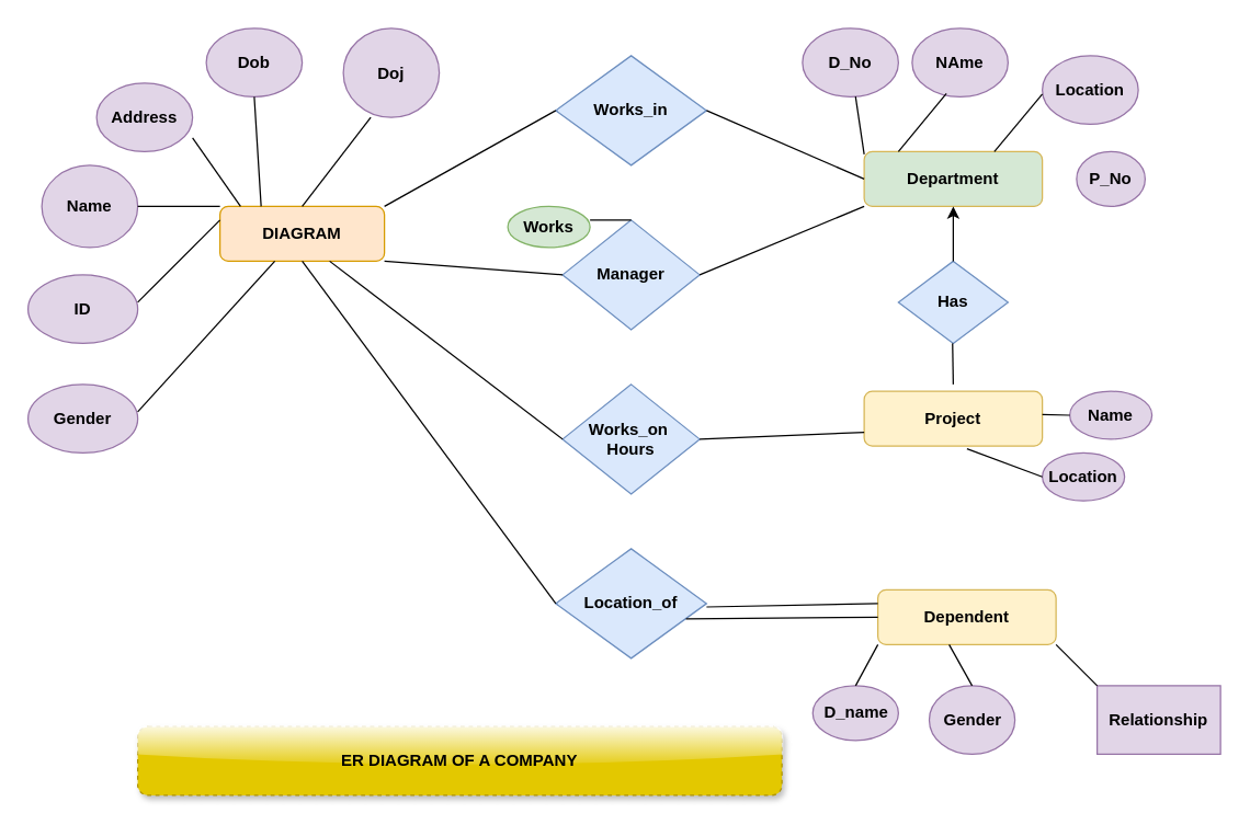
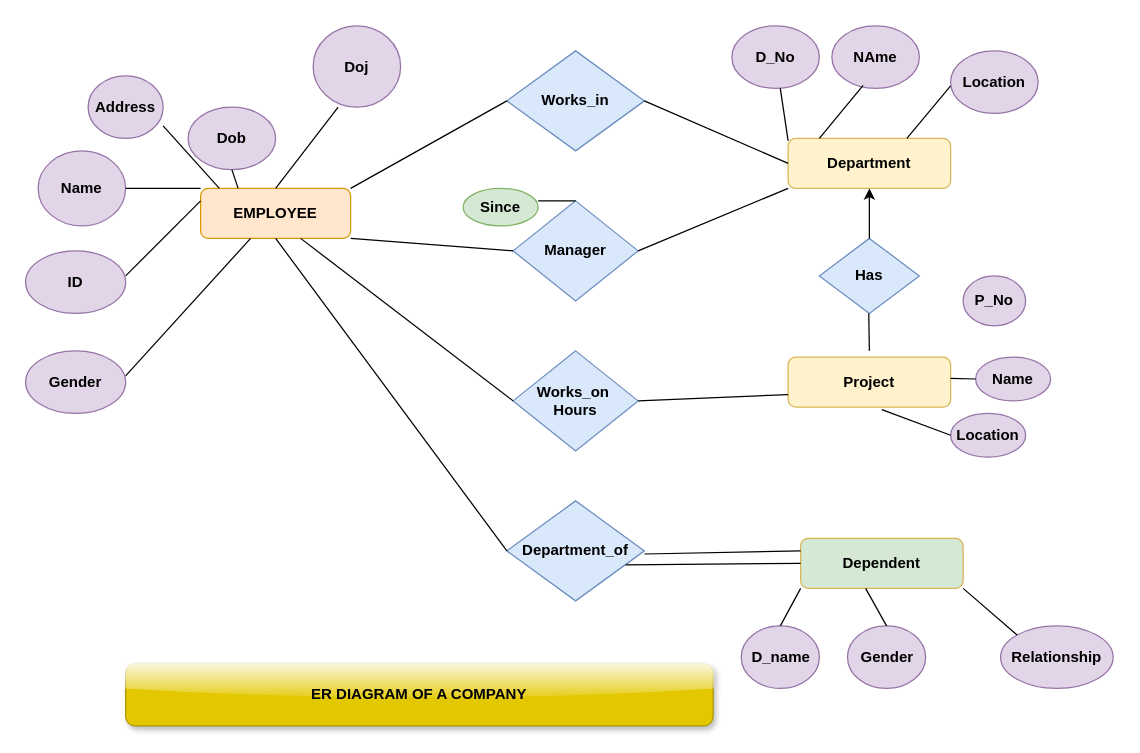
  <mxCell id="0" />
  <mxCell id="1" parent="0" />
- <mxCell id="2" value="&lt;b&gt;DIAGRAM&lt;/b&gt;" style="rounded=1;whiteSpace=wrap;html=1;fillColor=#ffe6cc;strokeColor=#d79b00;" vertex="1" parent="1"><mxGeometry x="160" y="150" width="120" height="40" as="geometry" /></mxCell>
+ <mxCell id="2" value="&lt;b&gt;EMPLOYEE&lt;/b&gt;" style="rounded=1;whiteSpace=wrap;html=1;fillColor=#ffe6cc;strokeColor=#d79b00;" vertex="1" parent="1"><mxGeometry x="160" y="150" width="120" height="40" as="geometry" /></mxCell>
  <mxCell id="3" value="&lt;span&gt;&lt;b&gt;Works_in&lt;/b&gt;&lt;/span&gt;" style="rhombus;whiteSpace=wrap;html=1;fillColor=#dae8fc;strokeColor=#6c8ebf;" vertex="1" parent="1"><mxGeometry x="405" y="40" width="110" height="80" as="geometry" /></mxCell>
  <mxCell id="4" value="&lt;b&gt;Works_on&amp;nbsp;&lt;/b&gt;&lt;div&gt;&lt;b&gt;Hours&lt;/b&gt;&lt;/div&gt;" style="rhombus;whiteSpace=wrap;html=1;fillColor=#dae8fc;strokeColor=#6c8ebf;" vertex="1" parent="1"><mxGeometry x="410" y="280" width="100" height="80" as="geometry" /></mxCell>
- <mxCell id="5" value="&lt;b&gt;Location_of&lt;/b&gt;" style="rhombus;whiteSpace=wrap;html=1;fillColor=#dae8fc;strokeColor=#6c8ebf;" vertex="1" parent="1"><mxGeometry x="405" y="400" width="110" height="80" as="geometry" /></mxCell>
+ <mxCell id="5" value="&lt;b&gt;Department_of&lt;/b&gt;" style="rhombus;whiteSpace=wrap;html=1;fillColor=#dae8fc;strokeColor=#6c8ebf;" vertex="1" parent="1"><mxGeometry x="405" y="400" width="110" height="80" as="geometry" /></mxCell>
  <mxCell id="6" value="&lt;b&gt;Manager&lt;/b&gt;" style="rhombus;whiteSpace=wrap;html=1;fillColor=#dae8fc;strokeColor=#6c8ebf;" vertex="1" parent="1"><mxGeometry x="410" y="160" width="100" height="80" as="geometry" /></mxCell>
  <mxCell id="7" value="" style="endArrow=none;html=1;rounded=0;entryX=0.5;entryY=0;entryDx=0;entryDy=0;" edge="1" parent="1" target="6"><mxGeometry width="50" height="50" relative="1" as="geometry"><mxPoint x="430" y="160" as="sourcePoint" /><mxPoint x="440" y="130" as="targetPoint" /><Array as="points"><mxPoint x="430" y="160" /></Array></mxGeometry></mxCell>
- <mxCell id="8" value="&lt;b&gt;Works&lt;/b&gt;" style="ellipse;whiteSpace=wrap;html=1;fillColor=#d5e8d4;strokeColor=#82b366;" vertex="1" parent="1"><mxGeometry x="370" y="150" width="60" height="30" as="geometry" /></mxCell>
+ <mxCell id="8" value="&lt;b&gt;Since&lt;/b&gt;" style="ellipse;whiteSpace=wrap;html=1;fillColor=#d5e8d4;strokeColor=#82b366;" vertex="1" parent="1"><mxGeometry x="370" y="150" width="60" height="30" as="geometry" /></mxCell>
  <mxCell id="9" value="&lt;b&gt;Gender&lt;/b&gt;" style="ellipse;whiteSpace=wrap;html=1;fillColor=#e1d5e7;strokeColor=#9673a6;" vertex="1" parent="1"><mxGeometry x="20" y="280" width="80" height="50" as="geometry" /></mxCell>
  <mxCell id="10" value="&lt;b&gt;ID&lt;/b&gt;" style="ellipse;whiteSpace=wrap;html=1;fillColor=#e1d5e7;strokeColor=#9673a6;" vertex="1" parent="1"><mxGeometry x="20" y="200" width="80" height="50" as="geometry" /></mxCell>
  <mxCell id="11" value="&lt;b&gt;Name&lt;/b&gt;" style="ellipse;whiteSpace=wrap;html=1;fillColor=#e1d5e7;strokeColor=#9673a6;" vertex="1" parent="1"><mxGeometry x="30" y="120" width="70" height="60" as="geometry" /></mxCell>
- <mxCell id="12" value="&lt;b&gt;Address&lt;/b&gt;" style="ellipse;whiteSpace=wrap;html=1;fillColor=#e1d5e7;strokeColor=#9673a6;" vertex="1" parent="1"><mxGeometry x="70" y="60" width="70" height="50" as="geometry" /></mxCell>
- <mxCell id="13" value="&lt;b&gt;Dob&lt;/b&gt;" style="ellipse;whiteSpace=wrap;html=1;fillColor=#e1d5e7;strokeColor=#9673a6;" vertex="1" parent="1"><mxGeometry x="150" y="20" width="70" height="50" as="geometry" /></mxCell>
+ <mxCell id="12" value="&lt;b&gt;Address&lt;/b&gt;" style="ellipse;whiteSpace=wrap;html=1;fillColor=#e1d5e7;strokeColor=#9673a6;" vertex="1" parent="1"><mxGeometry x="70" y="60" width="60" height="50" as="geometry" /></mxCell>
+ <mxCell id="13" value="&lt;b&gt;Dob&lt;/b&gt;" style="ellipse;whiteSpace=wrap;html=1;fillColor=#e1d5e7;strokeColor=#9673a6;" vertex="1" parent="1"><mxGeometry x="150" y="85" width="70" height="50" as="geometry" /></mxCell>
  <mxCell id="14" value="&lt;b&gt;Doj&lt;/b&gt;" style="ellipse;whiteSpace=wrap;html=1;fillColor=#e1d5e7;strokeColor=#9673a6;" vertex="1" parent="1"><mxGeometry x="250" y="20" width="70" height="65" as="geometry" /></mxCell>
  <mxCell id="15" value="" style="endArrow=none;html=1;rounded=0;entryX=0.286;entryY=1;entryDx=0;entryDy=0;entryPerimeter=0;" edge="1" parent="1" target="14"><mxGeometry width="50" height="50" relative="1" as="geometry"><mxPoint x="220" y="150" as="sourcePoint" /><mxPoint x="270" y="100" as="targetPoint" /></mxGeometry></mxCell>
  <mxCell id="16" value="" style="endArrow=none;html=1;rounded=0;entryX=0.5;entryY=1;entryDx=0;entryDy=0;" edge="1" parent="1" target="13"><mxGeometry width="50" height="50" relative="1" as="geometry"><mxPoint x="190" y="150" as="sourcePoint" /><mxPoint x="240" y="70" as="targetPoint" /></mxGeometry></mxCell>
  <mxCell id="17" value="" style="endArrow=none;html=1;rounded=0;entryX=1;entryY=0.8;entryDx=0;entryDy=0;entryPerimeter=0;" edge="1" parent="1" target="12"><mxGeometry width="50" height="50" relative="1" as="geometry"><mxPoint x="175" y="150" as="sourcePoint" /><mxPoint x="170" y="70" as="targetPoint" /></mxGeometry></mxCell>
  <mxCell id="18" value="" style="endArrow=none;html=1;rounded=0;entryX=1;entryY=0.8;entryDx=0;entryDy=0;entryPerimeter=0;" edge="1" parent="1"><mxGeometry width="50" height="50" relative="1" as="geometry"><mxPoint x="200" y="190" as="sourcePoint" /><mxPoint x="100" y="300" as="targetPoint" /></mxGeometry></mxCell>
  <mxCell id="19" value="" style="endArrow=none;html=1;rounded=0;entryX=1;entryY=0.8;entryDx=0;entryDy=0;entryPerimeter=0;" edge="1" parent="1"><mxGeometry width="50" height="50" relative="1" as="geometry"><mxPoint x="160" y="160" as="sourcePoint" /><mxPoint x="100" y="220" as="targetPoint" /><Array as="points"><mxPoint x="160" y="160" /></Array></mxGeometry></mxCell>
  <mxCell id="20" value="" style="endArrow=none;html=1;rounded=0;entryX=1;entryY=0.8;entryDx=0;entryDy=0;entryPerimeter=0;" edge="1" parent="1"><mxGeometry width="50" height="50" relative="1" as="geometry"><mxPoint x="160" y="150" as="sourcePoint" /><mxPoint x="100" y="150" as="targetPoint" /></mxGeometry></mxCell>
  <mxCell id="21" value="" style="endArrow=none;html=1;rounded=0;entryX=0;entryY=0.5;entryDx=0;entryDy=0;" edge="1" parent="1" target="3"><mxGeometry width="50" height="50" relative="1" as="geometry"><mxPoint x="280" y="150" as="sourcePoint" /><mxPoint x="330" y="70" as="targetPoint" /></mxGeometry></mxCell>
  <mxCell id="22" value="" style="endArrow=none;html=1;rounded=0;entryX=0;entryY=0.5;entryDx=0;entryDy=0;" edge="1" parent="1" target="6"><mxGeometry width="50" height="50" relative="1" as="geometry"><mxPoint x="280" y="190" as="sourcePoint" /><mxPoint x="405" y="200" as="targetPoint" /></mxGeometry></mxCell>
  <mxCell id="23" value="" style="endArrow=none;html=1;rounded=0;entryX=0;entryY=0.5;entryDx=0;entryDy=0;" edge="1" parent="1" target="4"><mxGeometry width="50" height="50" relative="1" as="geometry"><mxPoint x="240" y="190" as="sourcePoint" /><mxPoint x="370" y="200" as="targetPoint" /></mxGeometry></mxCell>
  <mxCell id="24" value="" style="endArrow=none;html=1;rounded=0;entryX=0;entryY=0.5;entryDx=0;entryDy=0;" edge="1" parent="1" target="5"><mxGeometry width="50" height="50" relative="1" as="geometry"><mxPoint x="220" y="190" as="sourcePoint" /><mxPoint x="390" y="320" as="targetPoint" /></mxGeometry></mxCell>
- <mxCell id="25" value="&lt;b&gt;Department&lt;/b&gt;" style="rounded=1;whiteSpace=wrap;html=1;fillColor=#d5e8d4;strokeColor=#d6b656;" vertex="1" parent="1"><mxGeometry x="630" y="110" width="130" height="40" as="geometry" /></mxCell>
+ <mxCell id="25" value="&lt;b&gt;Department&lt;/b&gt;" style="rounded=1;whiteSpace=wrap;html=1;fillColor=#fff2cc;strokeColor=#d6b656;" vertex="1" parent="1"><mxGeometry x="630" y="110" width="130" height="40" as="geometry" /></mxCell>
  <mxCell id="26" value="&lt;b&gt;Project&lt;/b&gt;" style="rounded=1;whiteSpace=wrap;html=1;fillColor=#fff2cc;strokeColor=#d6b656;" vertex="1" parent="1"><mxGeometry x="630" y="285" width="130" height="40" as="geometry" /></mxCell>
- <mxCell id="27" value="&lt;b&gt;Dependent&lt;/b&gt;" style="rounded=1;whiteSpace=wrap;html=1;fillColor=#fff2cc;strokeColor=#d6b656;" vertex="1" parent="1"><mxGeometry x="640" y="430" width="130" height="40" as="geometry" /></mxCell>
+ <mxCell id="27" value="&lt;b&gt;Dependent&lt;/b&gt;" style="rounded=1;whiteSpace=wrap;html=1;fillColor=#d5e8d4;strokeColor=#d6b656;" vertex="1" parent="1"><mxGeometry x="640" y="430" width="130" height="40" as="geometry" /></mxCell>
  <mxCell id="28" value="&lt;span&gt;&lt;b&gt;Has&lt;/b&gt;&lt;/span&gt;" style="rhombus;whiteSpace=wrap;html=1;fillColor=#dae8fc;strokeColor=#6c8ebf;" vertex="1" parent="1"><mxGeometry x="655" y="190" width="80" height="60" as="geometry" /></mxCell>
  <mxCell id="29" value="" style="endArrow=classic;html=1;rounded=0;exitX=0.5;exitY=0;exitDx=0;exitDy=0;entryX=0.5;entryY=1;entryDx=0;entryDy=0;" edge="1" parent="1" source="28" target="25"><mxGeometry width="50" height="50" relative="1" as="geometry"><mxPoint x="650" y="200" as="sourcePoint" /><mxPoint x="700" y="150" as="targetPoint" /></mxGeometry></mxCell>
  <mxCell id="30" value="" style="endArrow=none;html=1;rounded=0;entryX=0.5;entryY=1;entryDx=0;entryDy=0;" edge="1" parent="1"><mxGeometry width="50" height="50" relative="1" as="geometry"><mxPoint x="695" y="280" as="sourcePoint" /><mxPoint x="694.5" y="250" as="targetPoint" /></mxGeometry></mxCell>
  <mxCell id="31" value="&lt;b&gt;D_No&lt;/b&gt;" style="ellipse;whiteSpace=wrap;html=1;fillColor=#e1d5e7;strokeColor=#9673a6;" vertex="1" parent="1"><mxGeometry x="585" y="20" width="70" height="50" as="geometry" /></mxCell>
  <mxCell id="32" value="&lt;b&gt;NAme&lt;/b&gt;" style="ellipse;whiteSpace=wrap;html=1;fillColor=#e1d5e7;strokeColor=#9673a6;" vertex="1" parent="1"><mxGeometry x="665" y="20" width="70" height="50" as="geometry" /></mxCell>
  <mxCell id="33" value="&lt;b&gt;Location&lt;/b&gt;" style="ellipse;whiteSpace=wrap;html=1;fillColor=#e1d5e7;strokeColor=#9673a6;" vertex="1" parent="1"><mxGeometry x="760" y="40" width="70" height="50" as="geometry" /></mxCell>
- <mxCell id="34" value="&lt;b&gt;P_No&lt;/b&gt;" style="ellipse;whiteSpace=wrap;html=1;fillColor=#e1d5e7;strokeColor=#9673a6;" vertex="1" parent="1"><mxGeometry x="785" y="110" width="50" height="40" as="geometry" /></mxCell>
+ <mxCell id="34" value="&lt;b&gt;P_No&lt;/b&gt;" style="ellipse;whiteSpace=wrap;html=1;fillColor=#e1d5e7;strokeColor=#9673a6;" vertex="1" parent="1"><mxGeometry x="770" y="220" width="50" height="40" as="geometry" /></mxCell>
  <mxCell id="35" value="&lt;b&gt;Name&lt;/b&gt;" style="ellipse;whiteSpace=wrap;html=1;fillColor=#e1d5e7;strokeColor=#9673a6;" vertex="1" parent="1"><mxGeometry x="780" y="285" width="60" height="35" as="geometry" /></mxCell>
  <mxCell id="36" value="&lt;b&gt;Location&lt;/b&gt;" style="ellipse;whiteSpace=wrap;html=1;fillColor=#e1d5e7;strokeColor=#9673a6;" vertex="1" parent="1"><mxGeometry x="760" y="330" width="60" height="35" as="geometry" /></mxCell>
- <mxCell id="37" value="&lt;b&gt;Relationship&lt;/b&gt;" style="whiteSpace=wrap;html=1;fillColor=#e1d5e7;strokeColor=#9673a6;rounded=0;" vertex="1" parent="1"><mxGeometry x="800" y="500" width="90" height="50" as="geometry" /></mxCell>
+ <mxCell id="37" value="&lt;b&gt;Relationship&lt;/b&gt;" style="ellipse;whiteSpace=wrap;html=1;fillColor=#e1d5e7;strokeColor=#9673a6;" vertex="1" parent="1"><mxGeometry x="800" y="500" width="90" height="50" as="geometry" /></mxCell>
  <mxCell id="38" value="&lt;b&gt;Gender&lt;/b&gt;" style="ellipse;whiteSpace=wrap;html=1;fillColor=#e1d5e7;strokeColor=#9673a6;" vertex="1" parent="1"><mxGeometry x="677.5" y="500" width="62.5" height="50" as="geometry" /></mxCell>
- <mxCell id="39" value="&lt;b&gt;D_name&lt;/b&gt;" style="ellipse;whiteSpace=wrap;html=1;fillColor=#e1d5e7;strokeColor=#9673a6;" vertex="1" parent="1"><mxGeometry x="592.5" y="500" width="62.5" height="40" as="geometry" /></mxCell>
+ <mxCell id="39" value="&lt;b&gt;D_name&lt;/b&gt;" style="ellipse;whiteSpace=wrap;html=1;fillColor=#e1d5e7;strokeColor=#9673a6;" vertex="1" parent="1"><mxGeometry x="592.5" y="500" width="62.5" height="50" as="geometry" /></mxCell>
  <mxCell id="40" value="" style="endArrow=none;html=1;rounded=0;entryX=0.357;entryY=0.952;entryDx=0;entryDy=0;entryPerimeter=0;" edge="1" parent="1" target="32"><mxGeometry width="50" height="50" relative="1" as="geometry"><mxPoint x="655" y="110" as="sourcePoint" /><mxPoint x="705" y="60" as="targetPoint" /></mxGeometry></mxCell>
  <mxCell id="41" value="" style="endArrow=none;html=1;rounded=0;entryX=0.357;entryY=0.952;entryDx=0;entryDy=0;entryPerimeter=0;" edge="1" parent="1"><mxGeometry width="50" height="50" relative="1" as="geometry"><mxPoint x="725" y="110" as="sourcePoint" /><mxPoint x="760" y="68" as="targetPoint" /></mxGeometry></mxCell>
  <mxCell id="42" value="" style="endArrow=none;html=1;rounded=0;" edge="1" parent="1" target="31"><mxGeometry width="50" height="50" relative="1" as="geometry"><mxPoint x="630" y="112" as="sourcePoint" /><mxPoint x="665" y="70" as="targetPoint" /></mxGeometry></mxCell>
  <mxCell id="43" value="" style="endArrow=none;html=1;rounded=0;entryX=0;entryY=0.5;entryDx=0;entryDy=0;" edge="1" parent="1" target="35"><mxGeometry width="50" height="50" relative="1" as="geometry"><mxPoint x="760" y="302" as="sourcePoint" /><mxPoint x="795" y="260" as="targetPoint" /></mxGeometry></mxCell>
  <mxCell id="44" value="" style="endArrow=none;html=1;rounded=0;entryX=0;entryY=0.5;entryDx=0;entryDy=0;" edge="1" parent="1" target="36"><mxGeometry width="50" height="50" relative="1" as="geometry"><mxPoint x="705" y="327" as="sourcePoint" /><mxPoint x="740" y="285" as="targetPoint" /></mxGeometry></mxCell>
  <mxCell id="45" value="" style="endArrow=none;html=1;rounded=0;entryX=0;entryY=0;entryDx=0;entryDy=0;" edge="1" parent="1" target="37"><mxGeometry width="50" height="50" relative="1" as="geometry"><mxPoint x="770" y="470" as="sourcePoint" /><mxPoint x="805" y="428" as="targetPoint" /></mxGeometry></mxCell>
  <mxCell id="46" value="" style="endArrow=none;html=1;rounded=0;entryX=0.5;entryY=0;entryDx=0;entryDy=0;" edge="1" parent="1" target="38"><mxGeometry width="50" height="50" relative="1" as="geometry"><mxPoint x="692" y="470" as="sourcePoint" /><mxPoint x="735" y="507" as="targetPoint" /></mxGeometry></mxCell>
  <mxCell id="47" value="" style="endArrow=none;html=1;rounded=0;entryX=0.5;entryY=0;entryDx=0;entryDy=0;" edge="1" parent="1" target="39"><mxGeometry width="50" height="50" relative="1" as="geometry"><mxPoint x="640" y="470" as="sourcePoint" /><mxPoint x="683" y="507" as="targetPoint" /></mxGeometry></mxCell>
  <mxCell id="48" value="" style="endArrow=none;html=1;rounded=0;exitX=0;exitY=0.5;exitDx=0;exitDy=0;" edge="1" parent="1" source="25"><mxGeometry width="50" height="50" relative="1" as="geometry"><mxPoint x="538" y="120" as="sourcePoint" /><mxPoint x="515" y="80" as="targetPoint" /></mxGeometry></mxCell>
  <mxCell id="49" value="" style="endArrow=none;html=1;rounded=0;exitX=0;exitY=1;exitDx=0;exitDy=0;" edge="1" parent="1" source="25"><mxGeometry width="50" height="50" relative="1" as="geometry"><mxPoint x="625" y="250" as="sourcePoint" /><mxPoint x="510" y="200" as="targetPoint" /></mxGeometry></mxCell>
  <mxCell id="50" value="" style="endArrow=none;html=1;rounded=0;exitX=0;exitY=0.75;exitDx=0;exitDy=0;" edge="1" parent="1" source="26"><mxGeometry width="50" height="50" relative="1" as="geometry"><mxPoint x="630" y="270" as="sourcePoint" /><mxPoint x="510" y="320" as="targetPoint" /></mxGeometry></mxCell>
  <mxCell id="51" value="" style="endArrow=none;html=1;rounded=0;exitX=0;exitY=0.25;exitDx=0;exitDy=0;" edge="1" parent="1" source="27"><mxGeometry width="50" height="50" relative="1" as="geometry"><mxPoint x="635" y="437.5" as="sourcePoint" /><mxPoint x="515" y="442.5" as="targetPoint" /></mxGeometry></mxCell>
  <mxCell id="52" value="" style="endArrow=none;html=1;rounded=0;exitX=0;exitY=0.5;exitDx=0;exitDy=0;" edge="1" parent="1" source="27"><mxGeometry width="50" height="50" relative="1" as="geometry"><mxPoint x="625" y="448.75" as="sourcePoint" /><mxPoint x="500" y="451.25" as="targetPoint" /></mxGeometry></mxCell>
- <mxCell id="53" value="&lt;b&gt;ER DIAGRAM OF A COMPANY&lt;/b&gt;" style="rounded=1;whiteSpace=wrap;html=1;fillColor=#e3c800;strokeColor=#B09500;shadow=1;glass=1;fontColor=#000000;dashed=1;" vertex="1" parent="1"><mxGeometry x="100" y="530" width="470" height="50" as="geometry" /></mxCell>
+ <mxCell id="53" value="&lt;b&gt;ER DIAGRAM OF A COMPANY&lt;/b&gt;" style="rounded=1;whiteSpace=wrap;html=1;fillColor=#e3c800;strokeColor=#B09500;shadow=1;glass=1;fontColor=#000000;" vertex="1" parent="1"><mxGeometry x="100" y="530" width="470" height="50" as="geometry" /></mxCell>
